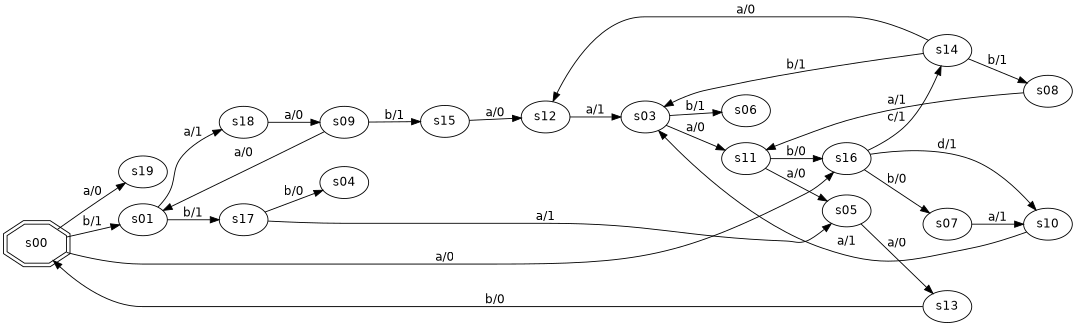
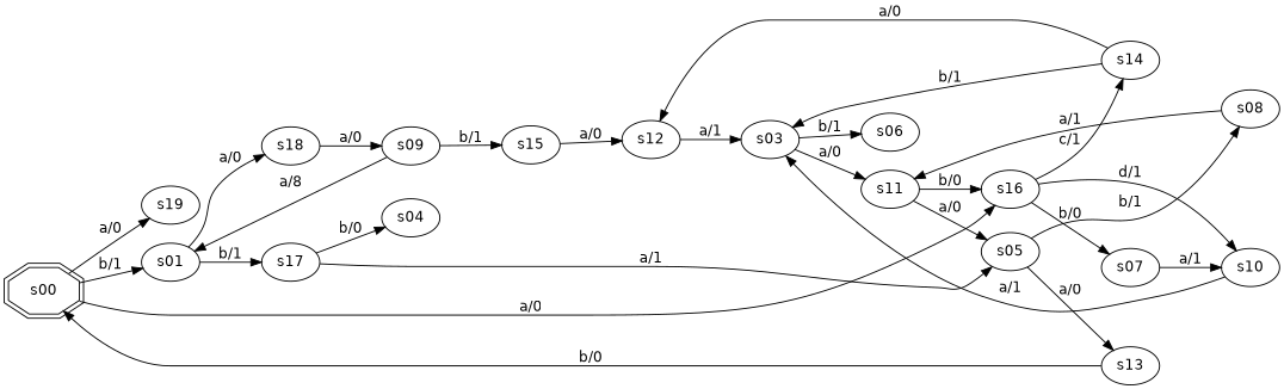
  digraph {
    fontname="DejaVu Sans"
    rankdir=LR
    node [fontname="DejaVu Sans"]
    edge [fontname="DejaVu Sans"]
    s00 [shape=doubleoctagon]
    s19
    s01
    s16
    s18
    s17
    s09
    s05
    s04
    s15
    s13
    s08
    s03
    s11
    s06
    s07
    s10
    s14
    s12
    s00 -> s19 [label="a/0"]
    s00 -> s01 [label="b/1"]
    s00 -> s16 [label="a/0"]
-   s01 -> s18 [label="a/1"]
+   s01 -> s18 [label="a/0"]
    s01 -> s17 [label="b/1"]
    s16 -> s07 [label="b/0"]
    s16 -> s10 [label="d/1"]
    s16 -> s14 [label="c/1"]
    s18 -> s09 [label="a/0"]
    s17 -> s05 [label="a/1"]
    s17 -> s04 [label="b/0"]
-   s09 -> s01 [label="a/0"]
+   s09 -> s01 [label="a/8"]
    s09 -> s15 [label="b/1"]
    s05 -> s13 [label="a/0"]
-   s14 -> s08 [label="b/1"]
+   s05 -> s08 [label="b/1"]
    s15 -> s12 [label="a/0"]
    s13 -> s00 [label="b/0"]
    s08 -> s11 [label="a/1"]
    s03 -> s11 [label="a/0"]
    s03 -> s06 [label="b/1"]
    s11 -> s16 [label="b/0"]
    s11 -> s05 [label="a/0"]
    s07 -> s10 [label="a/1"]
    s10 -> s03 [label="a/1"]
    s14 -> s03 [label="b/1"]
    s14 -> s12 [label="a/0"]
    s12 -> s03 [label="a/1"]
  }
